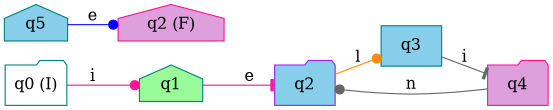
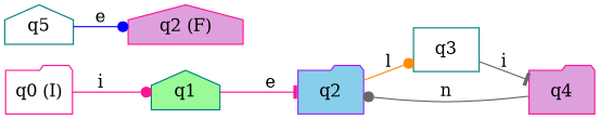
  digraph {
    rankdir=LR
    node [color=teal fillcolor=white shape=folder style=filled]
    edge [arrowhead=dot color=deeppink]
-   n1 [label="q0 (I)"]
+   n1 [color=deeppink label="q0 (I)"]
    n2 [fillcolor=palegreen label=q1 shape=house]
    n3 [color=purple fillcolor=skyblue label=q2]
-   n4 [fillcolor=skyblue label=q3 shape=box]
+   n4 [label=q3 shape=box]
    n5 [color=deeppink fillcolor=plum label=q4]
-   n6 [fillcolor=skyblue label=q5 shape=house]
+   n6 [label=q5 shape=house]
    n7 [color=deeppink fillcolor=plum label="q2 (F)" shape=house]
    n1 -> n2 [label=i]
    n2 -> n3 [arrowhead=tee label=e]
    n3 -> n4 [color=darkorange label=l]
    n4 -> n5 [arrowhead=tee color=gray40 label=i]
    n5 -> n3 [color=gray40 label=n]
    n6 -> n7 [color=blue label=e]
  }
